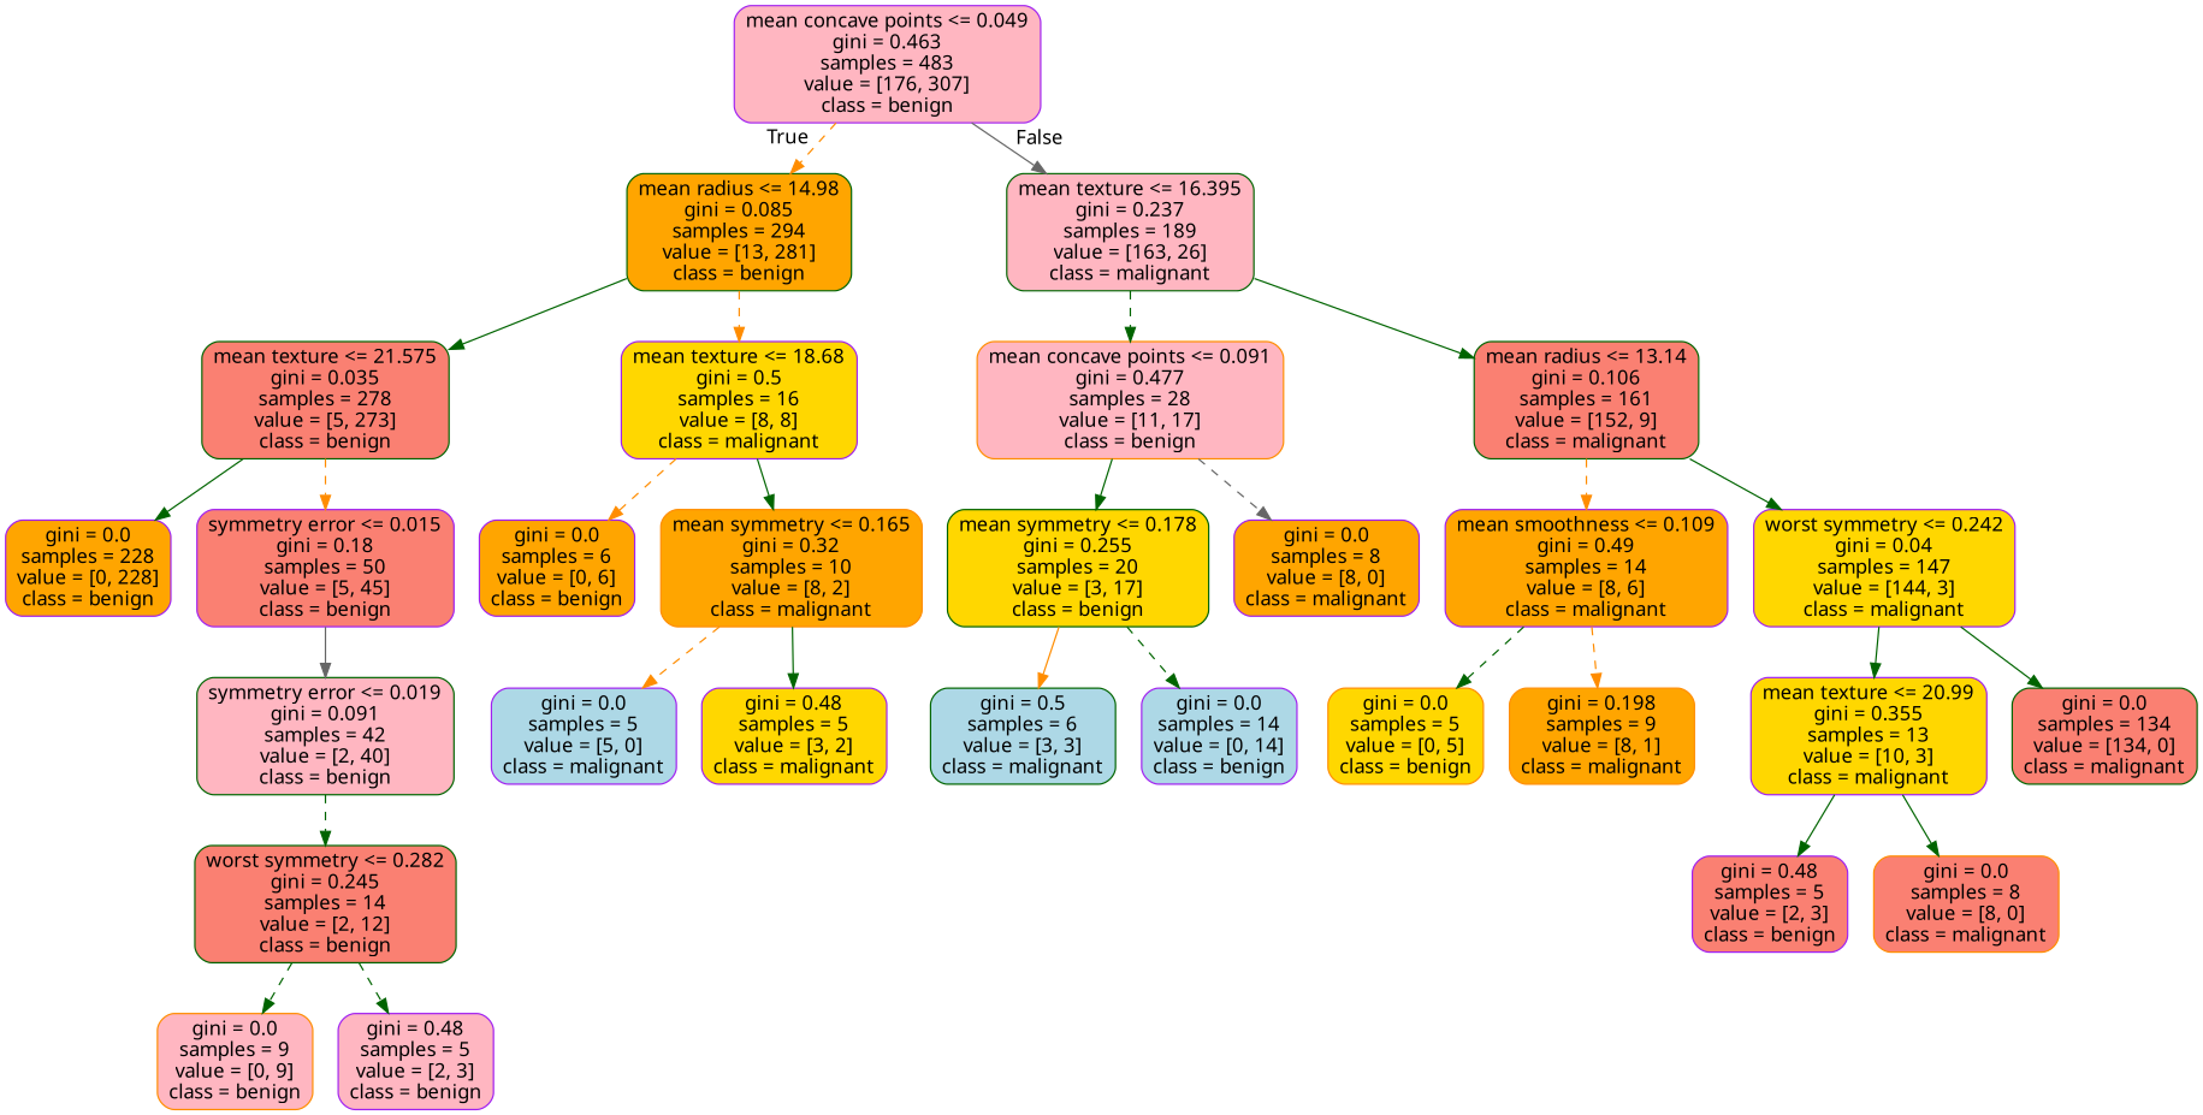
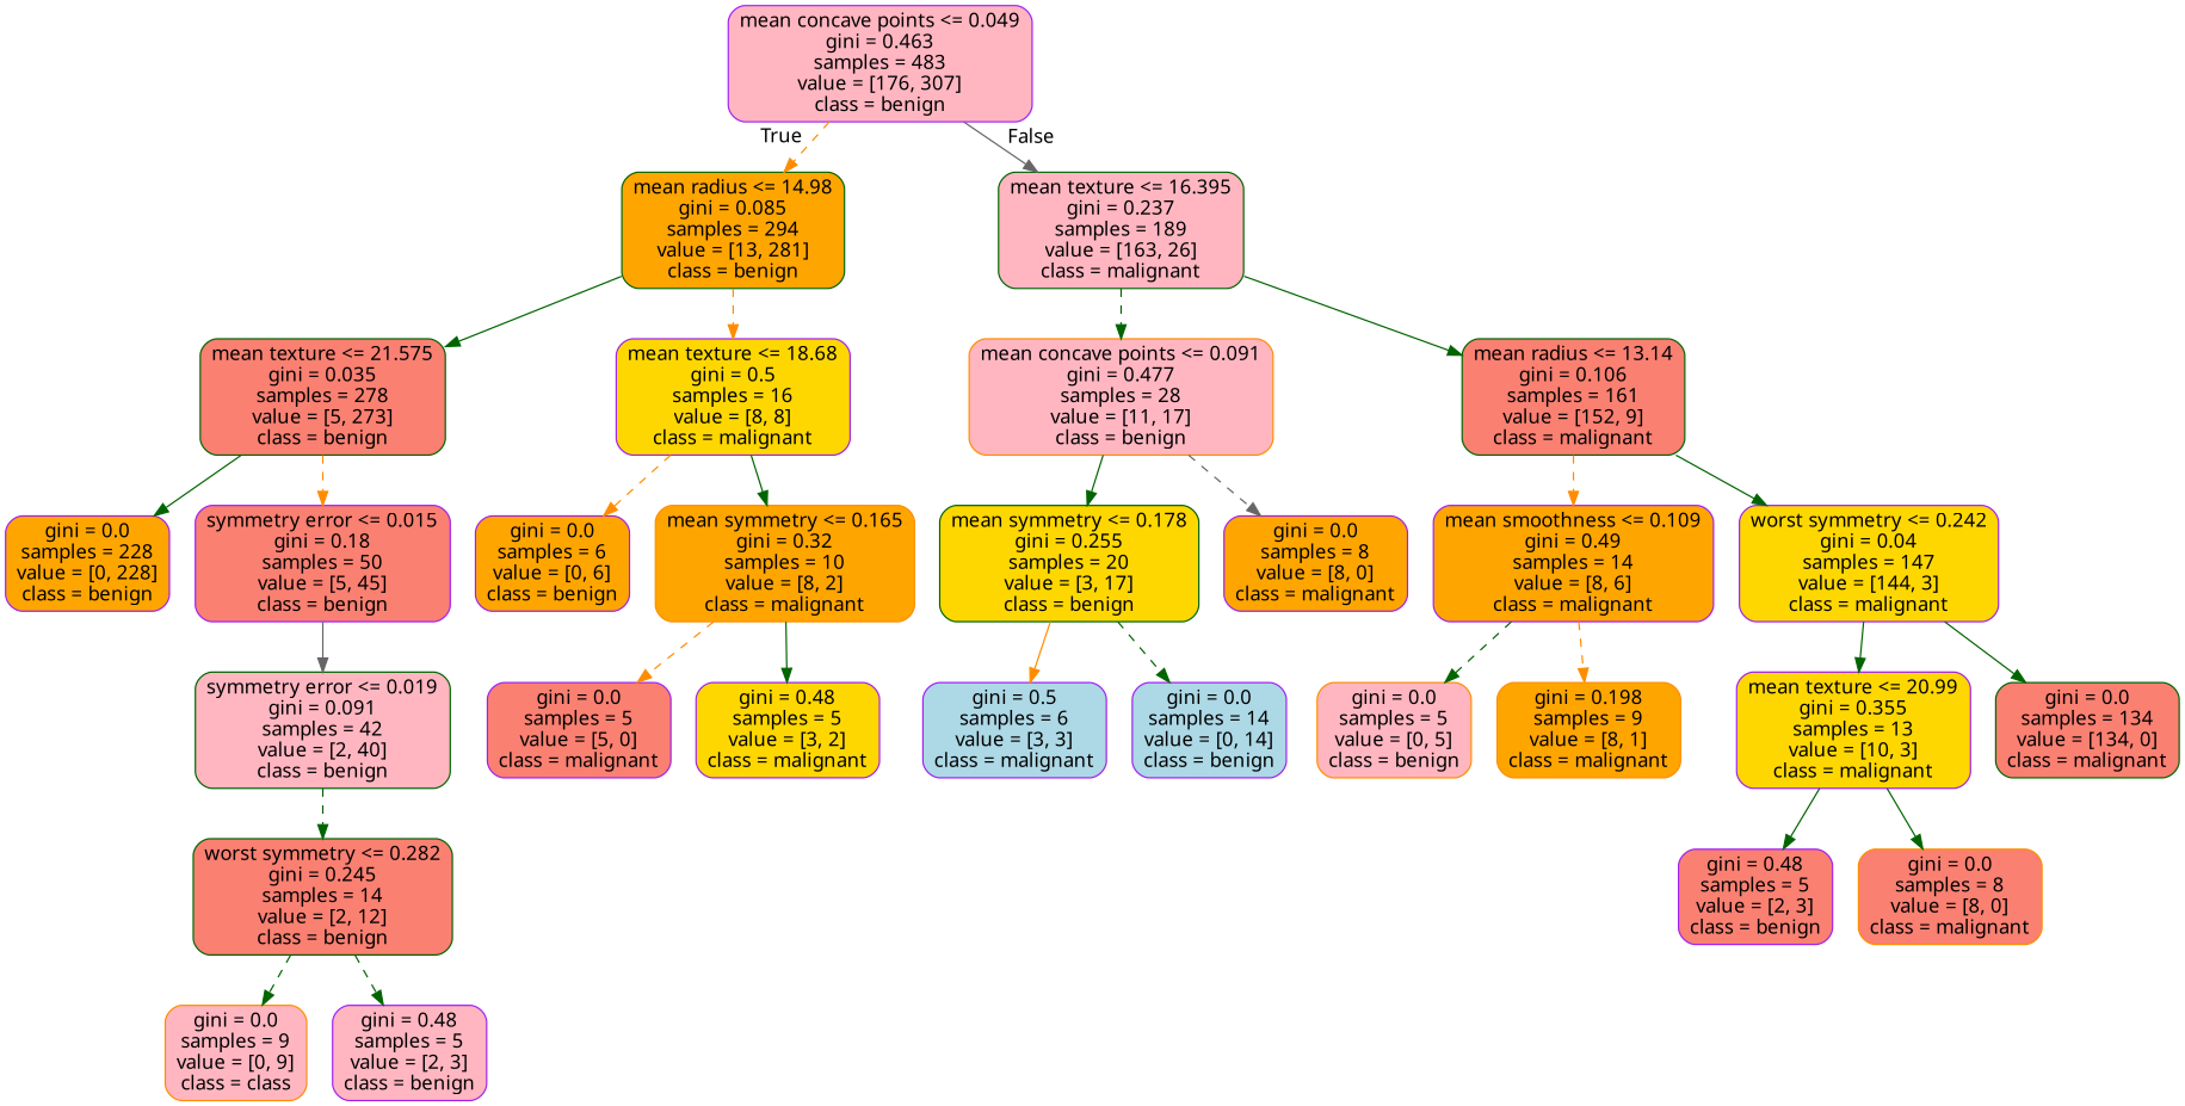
  digraph {
    fontname="Noto Sans"
    node [color=purple fillcolor=salmon fontname="Noto Sans" shape=box style="filled, rounded"]
    edge [color=darkgreen fontname="Noto Sans" style=dashed]
    n1 [fillcolor=lightpink label="mean concave points <= 0.049\ngini = 0.463\nsamples = 483\nvalue = [176, 307]\nclass = benign"]
    n2 [color=darkgreen fillcolor=orange label="mean radius <= 14.98\ngini = 0.085\nsamples = 294\nvalue = [13, 281]\nclass = benign"]
    n3 [color=darkgreen fillcolor=lightpink label="mean texture <= 16.395\ngini = 0.237\nsamples = 189\nvalue = [163, 26]\nclass = malignant"]
    n4 [color=darkgreen label="mean texture <= 21.575\ngini = 0.035\nsamples = 278\nvalue = [5, 273]\nclass = benign"]
    n5 [fillcolor=gold label="mean texture <= 18.68\ngini = 0.5\nsamples = 16\nvalue = [8, 8]\nclass = malignant"]
    n6 [color=darkorange fillcolor=lightpink label="mean concave points <= 0.091\ngini = 0.477\nsamples = 28\nvalue = [11, 17]\nclass = benign"]
    n7 [color=darkgreen label="mean radius <= 13.14\ngini = 0.106\nsamples = 161\nvalue = [152, 9]\nclass = malignant"]
    n8 [fillcolor=orange label="gini = 0.0\nsamples = 228\nvalue = [0, 228]\nclass = benign"]
    n9 [label="symmetry error <= 0.015\ngini = 0.18\nsamples = 50\nvalue = [5, 45]\nclass = benign"]
    n10 [fillcolor=orange label="gini = 0.0\nsamples = 6\nvalue = [0, 6]\nclass = benign"]
    n11 [color=darkorange fillcolor=orange label="mean symmetry <= 0.165\ngini = 0.32\nsamples = 10\nvalue = [8, 2]\nclass = malignant"]
    n12 [color=darkgreen fillcolor=lightpink label="symmetry error <= 0.019\ngini = 0.091\nsamples = 42\nvalue = [2, 40]\nclass = benign"]
    n13 [color=darkgreen label="worst symmetry <= 0.282\ngini = 0.245\nsamples = 14\nvalue = [2, 12]\nclass = benign"]
-   n14 [color=darkorange fillcolor=lightpink label="gini = 0.0\nsamples = 9\nvalue = [0, 9]\nclass = benign"]
+   n14 [color=darkorange fillcolor=lightpink label="gini = 0.0\nsamples = 9\nvalue = [0, 9]\nclass = class"]
    n15 [fillcolor=lightpink label="gini = 0.48\nsamples = 5\nvalue = [2, 3]\nclass = benign"]
-   n16 [fillcolor=lightblue label="gini = 0.0\nsamples = 5\nvalue = [5, 0]\nclass = malignant"]
+   n16 [label="gini = 0.0\nsamples = 5\nvalue = [5, 0]\nclass = malignant"]
    n17 [fillcolor=gold label="gini = 0.48\nsamples = 5\nvalue = [3, 2]\nclass = malignant"]
    n18 [color=darkgreen fillcolor=gold label="mean symmetry <= 0.178\ngini = 0.255\nsamples = 20\nvalue = [3, 17]\nclass = benign"]
    n19 [fillcolor=orange label="gini = 0.0\nsamples = 8\nvalue = [8, 0]\nclass = malignant"]
    n20 [fillcolor=orange label="mean smoothness <= 0.109\ngini = 0.49\nsamples = 14\nvalue = [8, 6]\nclass = malignant"]
    n21 [fillcolor=gold label="worst symmetry <= 0.242\ngini = 0.04\nsamples = 147\nvalue = [144, 3]\nclass = malignant"]
-   n22 [color=darkgreen fillcolor=lightblue label="gini = 0.5\nsamples = 6\nvalue = [3, 3]\nclass = malignant"]
+   n22 [fillcolor=lightblue label="gini = 0.5\nsamples = 6\nvalue = [3, 3]\nclass = malignant"]
    n23 [fillcolor=lightblue label="gini = 0.0\nsamples = 14\nvalue = [0, 14]\nclass = benign"]
-   n24 [color=darkorange fillcolor=gold label="gini = 0.0\nsamples = 5\nvalue = [0, 5]\nclass = benign"]
+   n24 [color=darkorange fillcolor=lightpink label="gini = 0.0\nsamples = 5\nvalue = [0, 5]\nclass = benign"]
    n25 [color=darkorange fillcolor=orange label="gini = 0.198\nsamples = 9\nvalue = [8, 1]\nclass = malignant"]
    n26 [fillcolor=gold label="mean texture <= 20.99\ngini = 0.355\nsamples = 13\nvalue = [10, 3]\nclass = malignant"]
    n27 [color=darkgreen label="gini = 0.0\nsamples = 134\nvalue = [134, 0]\nclass = malignant"]
    n28 [label="gini = 0.48\nsamples = 5\nvalue = [2, 3]\nclass = benign"]
    n29 [color=darkorange label="gini = 0.0\nsamples = 8\nvalue = [8, 0]\nclass = malignant"]
    n1 -> n2 [color=darkorange headlabel=True labelangle=45 labeldistance=2.5]
    n1 -> n3 [color=gray40 headlabel=False labelangle=-45 labeldistance=2.5 style=solid]
    n2 -> n4 [style=solid]
    n2 -> n5 [color=darkorange]
    n3 -> n6
    n3 -> n7 [style=solid]
    n4 -> n8 [style=solid]
    n4 -> n9 [color=darkorange]
    n5 -> n10 [color=darkorange]
    n5 -> n11 [style=solid]
    n6 -> n18 [style=solid]
    n6 -> n19 [color=gray40]
    n7 -> n20 [color=darkorange]
    n7 -> n21 [style=solid]
    n9 -> n12 [color=gray40 style=solid]
    n11 -> n16 [color=darkorange]
    n11 -> n17 [style=solid]
    n12 -> n13
    n13 -> n14
    n13 -> n15
    n18 -> n22 [color=darkorange style=solid]
    n18 -> n23
    n20 -> n24
    n20 -> n25 [color=darkorange]
    n21 -> n26 [style=solid]
    n21 -> n27 [style=solid]
    n26 -> n28 [style=solid]
    n26 -> n29 [style=solid]
  }
